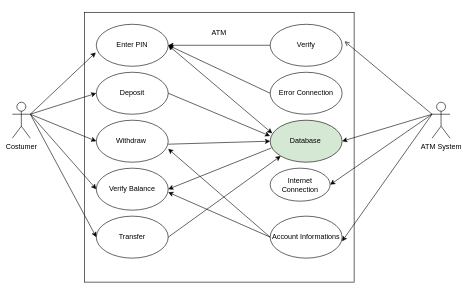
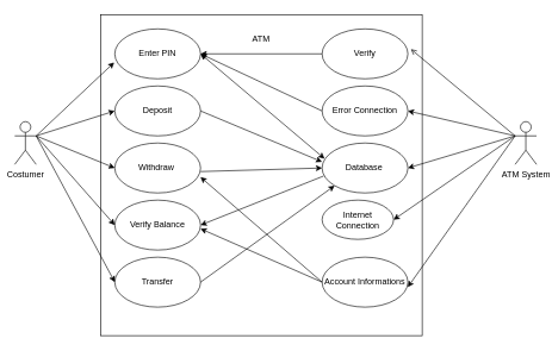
  <mxCell id="0" />
  <mxCell id="1" parent="0" />
  <mxCell id="2" value="" style="whiteSpace=wrap;html=1;aspect=fixed;" vertex="1" parent="1"><mxGeometry x="140" y="20" width="450" height="450" as="geometry" /></mxCell>
  <mxCell id="3" value="Costumer" style="shape=umlActor;verticalLabelPosition=bottom;verticalAlign=top;html=1;outlineConnect=0;" vertex="1" parent="1"><mxGeometry x="20" y="170" width="30" height="60" as="geometry" /></mxCell>
  <mxCell id="4" value="ATM System&lt;br&gt;" style="shape=umlActor;verticalLabelPosition=bottom;verticalAlign=top;html=1;outlineConnect=0;" vertex="1" parent="1"><mxGeometry x="720" y="170" width="30" height="60" as="geometry" /></mxCell>
  <mxCell id="5" value="Enter PIN" style="ellipse;whiteSpace=wrap;html=1;" vertex="1" parent="1"><mxGeometry x="160" y="40" width="120" height="70" as="geometry" /></mxCell>
  <mxCell id="6" value="Deposit" style="ellipse;whiteSpace=wrap;html=1;" vertex="1" parent="1"><mxGeometry x="160" y="120" width="120" height="70" as="geometry" /></mxCell>
  <mxCell id="7" value="Withdraw&amp;nbsp;" style="ellipse;whiteSpace=wrap;html=1;" vertex="1" parent="1"><mxGeometry x="160" y="200" width="120" height="70" as="geometry" /></mxCell>
  <mxCell id="8" value="Verify Balance" style="ellipse;whiteSpace=wrap;html=1;" vertex="1" parent="1"><mxGeometry x="160" y="280" width="120" height="70" as="geometry" /></mxCell>
  <mxCell id="9" value="Transfer" style="ellipse;whiteSpace=wrap;html=1;" vertex="1" parent="1"><mxGeometry x="160" y="360" width="120" height="70" as="geometry" /></mxCell>
  <mxCell id="10" value="Account Informations" style="ellipse;whiteSpace=wrap;html=1;" vertex="1" parent="1"><mxGeometry x="450" y="360" width="120" height="70" as="geometry" /></mxCell>
  <mxCell id="11" value="Internet Connection" style="ellipse;whiteSpace=wrap;html=1;" vertex="1" parent="1"><mxGeometry x="450" y="280" width="100" height="55" as="geometry" /></mxCell>
- <mxCell id="12" value="Database&lt;span style=&quot;white-space: pre;&quot;&gt;&#09;&lt;/span&gt;" style="ellipse;whiteSpace=wrap;html=1;fillColor=#d5e8d4;" vertex="1" parent="1"><mxGeometry x="450" y="200" width="120" height="70" as="geometry" /></mxCell>
+ <mxCell id="12" value="Database&lt;span style=&quot;white-space: pre;&quot;&gt;&#09;&lt;/span&gt;" style="ellipse;whiteSpace=wrap;html=1;" vertex="1" parent="1"><mxGeometry x="450" y="200" width="120" height="70" as="geometry" /></mxCell>
  <mxCell id="13" value="Error Connection" style="ellipse;whiteSpace=wrap;html=1;" vertex="1" parent="1"><mxGeometry x="450" y="120" width="120" height="70" as="geometry" /></mxCell>
  <mxCell id="14" value="Verify" style="ellipse;whiteSpace=wrap;html=1;" vertex="1" parent="1"><mxGeometry x="450" y="40" width="120" height="70" as="geometry" /></mxCell>
  <mxCell id="15" value="" style="endArrow=classic;html=1;rounded=0;entryX=-0.007;entryY=0.672;entryDx=0;entryDy=0;entryPerimeter=0;exitX=1;exitY=0.333;exitDx=0;exitDy=0;exitPerimeter=0;" edge="1" parent="1" source="3" target="5"><mxGeometry width="50" height="50" relative="1" as="geometry"><mxPoint x="50" y="210" as="sourcePoint" /><mxPoint x="390" y="130" as="targetPoint" /></mxGeometry></mxCell>
  <mxCell id="16" value="" style="endArrow=classic;html=1;rounded=0;entryX=0;entryY=0.5;entryDx=0;entryDy=0;exitX=1;exitY=0.333;exitDx=0;exitDy=0;exitPerimeter=0;" edge="1" parent="1" source="3" target="6"><mxGeometry width="50" height="50" relative="1" as="geometry"><mxPoint x="50" y="210" as="sourcePoint" /><mxPoint x="169.16" y="97.04" as="targetPoint" /></mxGeometry></mxCell>
  <mxCell id="17" value="" style="endArrow=classic;html=1;rounded=0;entryX=0;entryY=0.5;entryDx=0;entryDy=0;" edge="1" parent="1" target="7"><mxGeometry width="50" height="50" relative="1" as="geometry"><mxPoint x="50" y="190" as="sourcePoint" /><mxPoint x="170" y="165" as="targetPoint" /></mxGeometry></mxCell>
  <mxCell id="18" value="" style="endArrow=classic;html=1;rounded=0;entryX=0;entryY=0.5;entryDx=0;entryDy=0;" edge="1" parent="1" target="8"><mxGeometry width="50" height="50" relative="1" as="geometry"><mxPoint x="50" y="190" as="sourcePoint" /><mxPoint x="180" y="175" as="targetPoint" /></mxGeometry></mxCell>
  <mxCell id="19" value="" style="endArrow=classic;html=1;rounded=0;entryX=0;entryY=0.5;entryDx=0;entryDy=0;" edge="1" parent="1" target="9"><mxGeometry width="50" height="50" relative="1" as="geometry"><mxPoint x="50" y="190" as="sourcePoint" /><mxPoint x="190" y="185" as="targetPoint" /></mxGeometry></mxCell>
  <mxCell id="20" value="" style="endArrow=open;html=1;rounded=0;entryX=1.035;entryY=0.406;entryDx=0;entryDy=0;entryPerimeter=0;exitX=0;exitY=0.333;exitDx=0;exitDy=0;exitPerimeter=0;" edge="1" parent="1" source="4" target="14"><mxGeometry width="50" height="50" relative="1" as="geometry"><mxPoint x="340" y="220" as="sourcePoint" /><mxPoint x="390" y="170" as="targetPoint" /></mxGeometry></mxCell>
+ <mxCell id="21" value="" style="endArrow=classic;html=1;rounded=0;entryX=1;entryY=0.5;entryDx=0;entryDy=0;exitX=0;exitY=0.333;exitDx=0;exitDy=0;exitPerimeter=0;" edge="1" parent="1" source="4" target="13"><mxGeometry width="50" height="50" relative="1" as="geometry"><mxPoint x="700" y="200" as="sourcePoint" /><mxPoint x="584.2" y="78.42" as="targetPoint" /></mxGeometry></mxCell>
  <mxCell id="22" value="" style="endArrow=classic;html=1;rounded=0;entryX=1;entryY=0.5;entryDx=0;entryDy=0;exitX=0;exitY=0.333;exitDx=0;exitDy=0;exitPerimeter=0;" edge="1" parent="1" source="4" target="12"><mxGeometry width="50" height="50" relative="1" as="geometry"><mxPoint x="690" y="190" as="sourcePoint" /><mxPoint x="594.2" y="88.42" as="targetPoint" /></mxGeometry></mxCell>
  <mxCell id="23" value="" style="endArrow=classic;html=1;rounded=0;entryX=1;entryY=0.5;entryDx=0;entryDy=0;" edge="1" parent="1" target="11"><mxGeometry width="50" height="50" relative="1" as="geometry"><mxPoint x="720" y="190" as="sourcePoint" /><mxPoint x="604.2" y="98.42" as="targetPoint" /></mxGeometry></mxCell>
  <mxCell id="24" value="" style="endArrow=classic;html=1;rounded=0;entryX=0.999;entryY=0.6;entryDx=0;entryDy=0;entryPerimeter=0;" edge="1" parent="1" target="10"><mxGeometry width="50" height="50" relative="1" as="geometry"><mxPoint x="720" y="190" as="sourcePoint" /><mxPoint x="614.2" y="108.42" as="targetPoint" /></mxGeometry></mxCell>
  <mxCell id="25" value="ATM" style="text;html=1;strokeColor=none;fillColor=none;align=center;verticalAlign=middle;whiteSpace=wrap;rounded=0;" vertex="1" parent="1"><mxGeometry x="335" y="40" width="60" height="30" as="geometry" /></mxCell>
  <mxCell id="26" value="" style="endArrow=classic;html=1;rounded=0;exitX=0;exitY=0.5;exitDx=0;exitDy=0;entryX=1;entryY=0.5;entryDx=0;entryDy=0;" edge="1" parent="1" source="14" target="5"><mxGeometry width="50" height="50" relative="1" as="geometry"><mxPoint x="340" y="300" as="sourcePoint" /><mxPoint x="390" y="250" as="targetPoint" /></mxGeometry></mxCell>
  <mxCell id="27" value="" style="endArrow=classic;html=1;rounded=0;exitX=0;exitY=0.5;exitDx=0;exitDy=0;entryX=1;entryY=0.5;entryDx=0;entryDy=0;" edge="1" parent="1" source="13" target="5"><mxGeometry width="50" height="50" relative="1" as="geometry"><mxPoint x="460" y="85" as="sourcePoint" /><mxPoint x="290" y="85" as="targetPoint" /></mxGeometry></mxCell>
  <mxCell id="28" value="" style="endArrow=classic;html=1;rounded=0;exitX=0;exitY=0.5;exitDx=0;exitDy=0;entryX=0.311;entryY=0.667;entryDx=0;entryDy=0;entryPerimeter=0;" edge="1" parent="1" source="10" target="2"><mxGeometry width="50" height="50" relative="1" as="geometry"><mxPoint x="460" y="165" as="sourcePoint" /><mxPoint x="290" y="85" as="targetPoint" /></mxGeometry></mxCell>
  <mxCell id="29" value="" style="endArrow=classic;html=1;rounded=0;exitX=0.017;exitY=0.661;exitDx=0;exitDy=0;entryX=1;entryY=0.5;entryDx=0;entryDy=0;exitPerimeter=0;" edge="1" parent="1" source="12" target="8"><mxGeometry width="50" height="50" relative="1" as="geometry"><mxPoint x="470" y="175" as="sourcePoint" /><mxPoint x="300" y="95" as="targetPoint" /></mxGeometry></mxCell>
  <mxCell id="30" value="" style="endArrow=classic;html=1;rounded=0;exitX=0;exitY=0.5;exitDx=0;exitDy=0;entryX=0.999;entryY=0.682;entryDx=0;entryDy=0;entryPerimeter=0;" edge="1" parent="1" source="10" target="7"><mxGeometry width="50" height="50" relative="1" as="geometry"><mxPoint x="480" y="185" as="sourcePoint" /><mxPoint x="310" y="105" as="targetPoint" /></mxGeometry></mxCell>
  <mxCell id="31" value="" style="endArrow=classic;html=1;rounded=0;entryX=0;entryY=0.5;entryDx=0;entryDy=0;" edge="1" parent="1" target="12"><mxGeometry width="50" height="50" relative="1" as="geometry"><mxPoint x="280" y="240" as="sourcePoint" /><mxPoint x="320" y="115" as="targetPoint" /></mxGeometry></mxCell>
  <mxCell id="32" value="" style="endArrow=classic;html=1;rounded=0;exitX=1;exitY=0.5;exitDx=0;exitDy=0;entryX=-0.001;entryY=0.376;entryDx=0;entryDy=0;entryPerimeter=0;" edge="1" parent="1" source="6" target="12"><mxGeometry width="50" height="50" relative="1" as="geometry"><mxPoint x="290" y="250" as="sourcePoint" /><mxPoint x="450" y="235" as="targetPoint" /></mxGeometry></mxCell>
  <mxCell id="33" value="" style="endArrow=classic;html=1;rounded=0;entryX=0;entryY=1;entryDx=0;entryDy=0;exitX=1;exitY=0.5;exitDx=0;exitDy=0;" edge="1" parent="1" source="9" target="12"><mxGeometry width="50" height="50" relative="1" as="geometry"><mxPoint x="290" y="250" as="sourcePoint" /><mxPoint x="460" y="245" as="targetPoint" /></mxGeometry></mxCell>
  <mxCell id="34" value="" style="endArrow=classic;startArrow=classic;html=1;rounded=0;entryX=0.029;entryY=0.314;entryDx=0;entryDy=0;exitX=1;exitY=0.5;exitDx=0;exitDy=0;entryPerimeter=0;" edge="1" parent="1" source="5" target="12"><mxGeometry width="50" height="50" relative="1" as="geometry"><mxPoint x="340" y="260" as="sourcePoint" /><mxPoint x="390" y="210" as="targetPoint" /></mxGeometry></mxCell>
